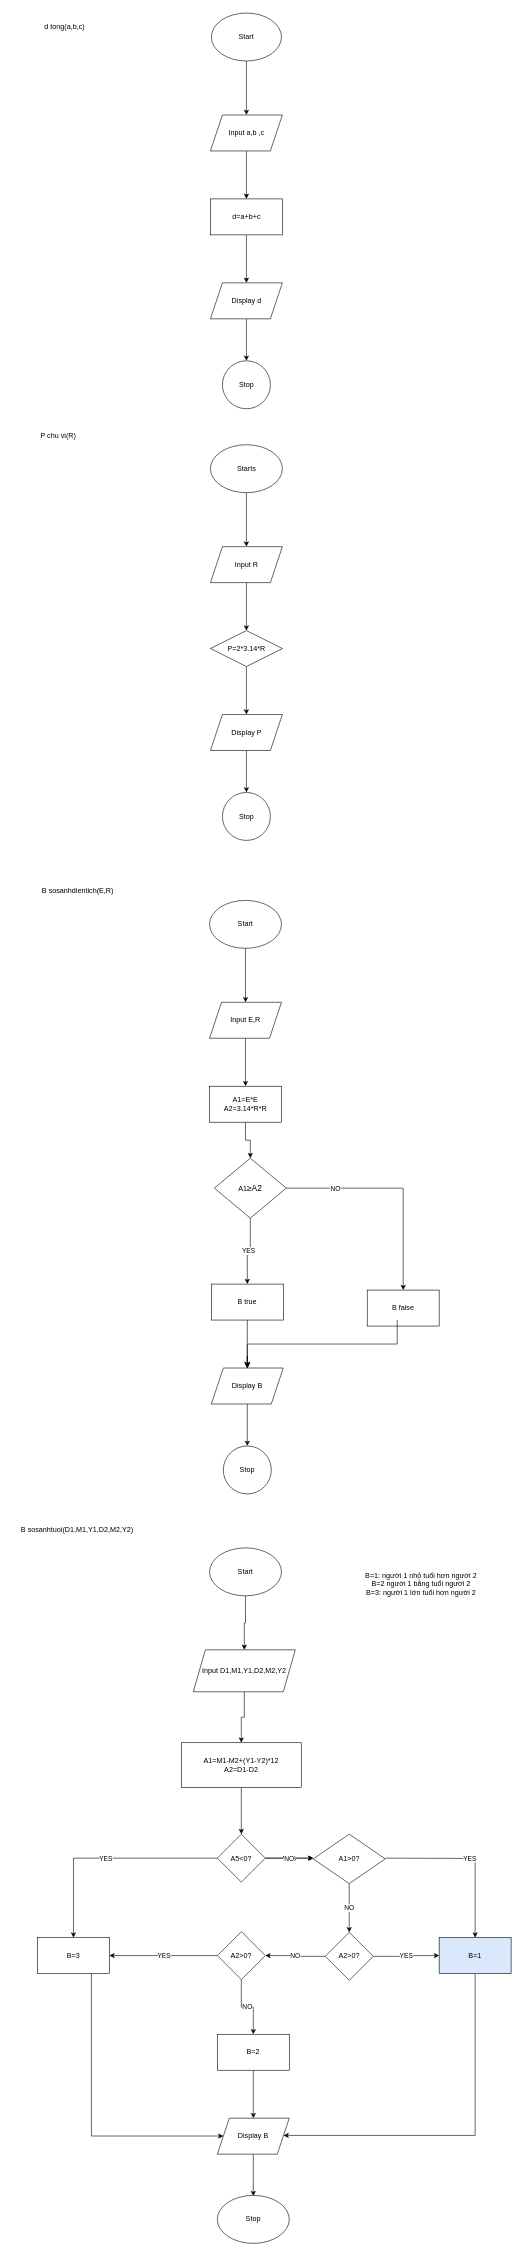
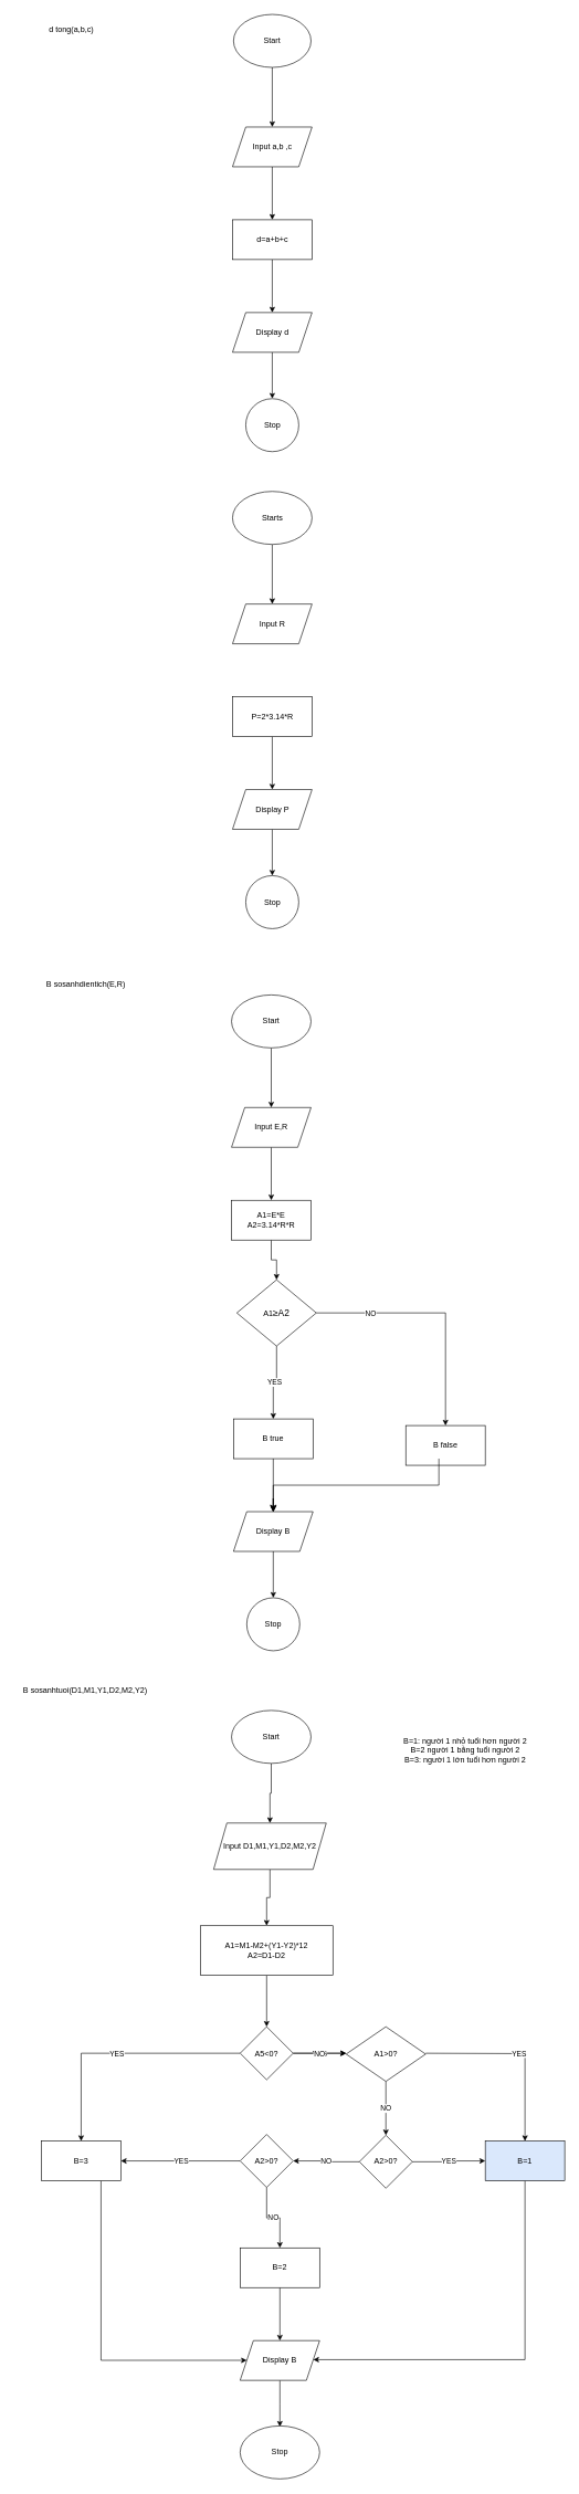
  <mxCell id="0" />
  <mxCell id="1" parent="0" />
  <mxCell id="2" value="d tong(a,b,c)" style="text;html=1;align=center;verticalAlign=middle;resizable=0;points=[];autosize=1;strokeColor=none;fillColor=none;" vertex="1" parent="1"><mxGeometry x="62" y="28" width="90" height="30" as="geometry" /></mxCell>
  <mxCell id="3" value="" style="edgeStyle=orthogonalEdgeStyle;rounded=0;orthogonalLoop=1;jettySize=auto;html=1;" edge="1" parent="1" source="4" target="6"><mxGeometry relative="1" as="geometry" /></mxCell>
  <mxCell id="4" value="Start" style="ellipse;whiteSpace=wrap;html=1;" vertex="1" parent="1"><mxGeometry x="352" width="117" height="80" as="geometry" y="20" /></mxCell>
  <mxCell id="5" value="" style="edgeStyle=orthogonalEdgeStyle;rounded=0;orthogonalLoop=1;jettySize=auto;html=1;" edge="1" parent="1" source="6" target="8"><mxGeometry relative="1" as="geometry" /></mxCell>
  <mxCell id="6" value="Input a,b ,c" style="shape=parallelogram;perimeter=parallelogramPerimeter;whiteSpace=wrap;html=1;fixedSize=1;" vertex="1" parent="1"><mxGeometry x="350.5" y="190" width="120" height="60" as="geometry" /></mxCell>
  <mxCell id="7" value="" style="edgeStyle=orthogonalEdgeStyle;rounded=0;orthogonalLoop=1;jettySize=auto;html=1;" edge="1" parent="1" source="8" target="10"><mxGeometry relative="1" as="geometry" /></mxCell>
  <mxCell id="8" value="d=a+b+c" style="whiteSpace=wrap;html=1;" vertex="1" parent="1"><mxGeometry x="350.5" y="330" width="120" height="60" as="geometry" /></mxCell>
  <mxCell id="9" value="" style="edgeStyle=orthogonalEdgeStyle;rounded=0;orthogonalLoop=1;jettySize=auto;html=1;" edge="1" parent="1" source="10" target="11"><mxGeometry relative="1" as="geometry" /></mxCell>
  <mxCell id="10" value="Display d" style="shape=parallelogram;perimeter=parallelogramPerimeter;whiteSpace=wrap;html=1;fixedSize=1;" vertex="1" parent="1"><mxGeometry x="350.5" y="470" width="120" height="60" as="geometry" /></mxCell>
  <mxCell id="11" value="Stop" style="ellipse;whiteSpace=wrap;html=1;" vertex="1" parent="1"><mxGeometry x="370.5" y="600" width="80" height="80" as="geometry" /></mxCell>
- <mxCell id="12" value="P chu vi(R)" style="text;html=1;align=center;verticalAlign=middle;whiteSpace=wrap;rounded=0;" vertex="1" parent="1"><mxGeometry x="62" y="710" width="70" height="30" as="geometry" /></mxCell>
  <mxCell id="13" value="" style="edgeStyle=orthogonalEdgeStyle;rounded=0;orthogonalLoop=1;jettySize=auto;html=1;" edge="1" parent="1" source="14" target="16"><mxGeometry relative="1" as="geometry" /></mxCell>
  <mxCell id="14" value="Starts" style="ellipse;whiteSpace=wrap;html=1;" vertex="1" parent="1"><mxGeometry x="350.5" y="740" width="120" height="80" as="geometry" /></mxCell>
- <mxCell id="15" value="" style="edgeStyle=orthogonalEdgeStyle;rounded=0;orthogonalLoop=1;jettySize=auto;html=1;" edge="1" parent="1" source="16" target="18"><mxGeometry relative="1" as="geometry" /></mxCell>
  <mxCell id="16" value="Input R" style="shape=parallelogram;perimeter=parallelogramPerimeter;whiteSpace=wrap;html=1;fixedSize=1;" vertex="1" parent="1"><mxGeometry x="350.5" y="910" width="120" height="60" as="geometry" /></mxCell>
  <mxCell id="17" value="" style="edgeStyle=orthogonalEdgeStyle;rounded=0;orthogonalLoop=1;jettySize=auto;html=1;" edge="1" parent="1" source="18" target="20"><mxGeometry relative="1" as="geometry" /></mxCell>
- <mxCell id="18" value="P=2*3.14*R" style="rhombus;whiteSpace=wrap;html=1;" vertex="1" parent="1"><mxGeometry x="350.5" y="1050" width="120" height="60" as="geometry" /></mxCell>
+ <mxCell id="18" value="P=2*3.14*R" style="whiteSpace=wrap;html=1;" vertex="1" parent="1"><mxGeometry x="350.5" y="1050" width="120" height="60" as="geometry" /></mxCell>
  <mxCell id="19" value="" style="edgeStyle=orthogonalEdgeStyle;rounded=0;orthogonalLoop=1;jettySize=auto;html=1;" edge="1" parent="1" source="20" target="21"><mxGeometry relative="1" as="geometry" /></mxCell>
  <mxCell id="20" value="Display P" style="shape=parallelogram;perimeter=parallelogramPerimeter;whiteSpace=wrap;html=1;fixedSize=1;" vertex="1" parent="1"><mxGeometry x="350.5" y="1190" width="120" height="60" as="geometry" /></mxCell>
  <mxCell id="21" value="Stop" style="ellipse;whiteSpace=wrap;html=1;" vertex="1" parent="1"><mxGeometry x="370.5" y="1320" width="80" height="80" as="geometry" /></mxCell>
  <mxCell id="22" value="B sosanhdientich(E,R)" style="text;html=1;align=center;verticalAlign=middle;whiteSpace=wrap;rounded=0;" vertex="1" parent="1"><mxGeometry x="67" y="1470" width="125" height="30" as="geometry" /></mxCell>
  <mxCell id="23" value="" style="edgeStyle=orthogonalEdgeStyle;rounded=0;orthogonalLoop=1;jettySize=auto;html=1;" edge="1" parent="1" source="24" target="26"><mxGeometry relative="1" as="geometry" /></mxCell>
  <mxCell id="24" value="Start" style="ellipse;whiteSpace=wrap;html=1;" vertex="1" parent="1"><mxGeometry x="349" y="1500" width="120" height="80" as="geometry" /></mxCell>
  <mxCell id="25" value="" style="edgeStyle=orthogonalEdgeStyle;rounded=0;orthogonalLoop=1;jettySize=auto;html=1;" edge="1" parent="1" source="26" target="28"><mxGeometry relative="1" as="geometry" /></mxCell>
  <mxCell id="26" value="Input E,R" style="shape=parallelogram;perimeter=parallelogramPerimeter;whiteSpace=wrap;html=1;fixedSize=1;" vertex="1" parent="1"><mxGeometry x="349" y="1670" width="120" height="60" as="geometry" /></mxCell>
  <mxCell id="27" value="" style="edgeStyle=orthogonalEdgeStyle;rounded=0;orthogonalLoop=1;jettySize=auto;html=1;" edge="1" parent="1" source="28" target="32"><mxGeometry relative="1" as="geometry" /></mxCell>
  <mxCell id="28" value="A1=E*E&lt;div&gt;A2=3.14*R*R&lt;/div&gt;" style="whiteSpace=wrap;html=1;" vertex="1" parent="1"><mxGeometry x="349" y="1810" width="120" height="60" as="geometry" /></mxCell>
  <mxCell id="29" value="" style="edgeStyle=orthogonalEdgeStyle;rounded=0;orthogonalLoop=1;jettySize=auto;html=1;" edge="1" parent="1" source="32" target="33"><mxGeometry relative="1" as="geometry" /></mxCell>
  <mxCell id="30" value="NO" style="edgeLabel;html=1;align=center;verticalAlign=middle;resizable=0;points=[];" connectable="0" vertex="1" parent="29"><mxGeometry x="-0.558" y="-1" relative="1" as="geometry"><mxPoint as="offset" /></mxGeometry></mxCell>
  <mxCell id="31" value="YES" style="edgeStyle=orthogonalEdgeStyle;rounded=0;orthogonalLoop=1;jettySize=auto;html=1;" edge="1" parent="1" source="32" target="35"><mxGeometry relative="1" as="geometry" /></mxCell>
  <mxCell id="32" value="A1&lt;font style=&quot;font-size: 14px;&quot;&gt;≥A2&lt;/font&gt;" style="rhombus;whiteSpace=wrap;html=1;" vertex="1" parent="1"><mxGeometry x="357" y="1930" width="120" height="100" as="geometry" /></mxCell>
  <mxCell id="33" value="B false" style="whiteSpace=wrap;html=1;" vertex="1" parent="1"><mxGeometry x="612" y="2150" width="120" height="60" as="geometry" /></mxCell>
  <mxCell id="34" value="" style="edgeStyle=orthogonalEdgeStyle;rounded=0;orthogonalLoop=1;jettySize=auto;html=1;" edge="1" parent="1" source="35" target="38"><mxGeometry relative="1" as="geometry" /></mxCell>
  <mxCell id="35" value="B true" style="whiteSpace=wrap;html=1;" vertex="1" parent="1"><mxGeometry x="352" y="2140" width="120" height="60" as="geometry" /></mxCell>
  <mxCell id="36" value="" style="edgeStyle=orthogonalEdgeStyle;rounded=0;orthogonalLoop=1;jettySize=auto;html=1;entryX=0.5;entryY=0;entryDx=0;entryDy=0;" edge="1" parent="1" source="38" target="38"><mxGeometry relative="1" as="geometry"><Array as="points"><mxPoint x="412" y="2260" /><mxPoint x="412" y="2260" /></Array></mxGeometry></mxCell>
  <mxCell id="37" value="" style="edgeStyle=orthogonalEdgeStyle;rounded=0;orthogonalLoop=1;jettySize=auto;html=1;" edge="1" parent="1" source="38" target="40"><mxGeometry relative="1" as="geometry" /></mxCell>
  <mxCell id="38" value="Display B" style="shape=parallelogram;perimeter=parallelogramPerimeter;whiteSpace=wrap;html=1;fixedSize=1;" vertex="1" parent="1"><mxGeometry x="352" y="2280" width="120" height="60" as="geometry" /></mxCell>
  <mxCell id="39" value="" style="edgeStyle=segmentEdgeStyle;endArrow=classic;html=1;curved=0;rounded=0;endSize=8;startSize=8;entryX=0.5;entryY=0;entryDx=0;entryDy=0;" edge="1" parent="1" target="38"><mxGeometry width="50" height="50" relative="1" as="geometry"><mxPoint x="662" y="2200" as="sourcePoint" /><mxPoint x="412" y="2270" as="targetPoint" /><Array as="points"><mxPoint x="662" y="2240" /><mxPoint x="412" y="2240" /></Array></mxGeometry></mxCell>
  <mxCell id="40" value="Stop" style="ellipse;whiteSpace=wrap;html=1;" vertex="1" parent="1"><mxGeometry x="372" y="2410" width="80" height="80" as="geometry" /></mxCell>
  <mxCell id="41" value="B sosanhtuoi(D1,M1,Y1,D2,M2,Y2)" style="text;html=1;align=center;verticalAlign=middle;whiteSpace=wrap;rounded=0;" vertex="1" parent="1"><mxGeometry x="20" y="2535" width="217" height="30" as="geometry" /></mxCell>
  <mxCell id="42" value="" style="edgeStyle=orthogonalEdgeStyle;rounded=0;orthogonalLoop=1;jettySize=auto;html=1;" edge="1" parent="1" source="43" target="46"><mxGeometry relative="1" as="geometry" /></mxCell>
  <mxCell id="43" value="Start" style="ellipse;whiteSpace=wrap;html=1;" vertex="1" parent="1"><mxGeometry x="349" y="2580" width="120" height="80" as="geometry" /></mxCell>
  <mxCell id="44" value="B=1: người 1 nhỏ tuổi hơn người 2&lt;div&gt;B=2 người 1 bằng tuổi người 2&lt;br&gt;&lt;div&gt;&lt;div&gt;B=3: người 1 lớn tuổi hơn người 2&lt;/div&gt;&lt;/div&gt;&lt;/div&gt;" style="text;html=1;align=center;verticalAlign=middle;whiteSpace=wrap;rounded=0;" vertex="1" parent="1"><mxGeometry x="582" y="2580" width="240" height="120" as="geometry" /></mxCell>
  <mxCell id="45" value="" style="edgeStyle=orthogonalEdgeStyle;rounded=0;orthogonalLoop=1;jettySize=auto;html=1;" edge="1" parent="1" source="46" target="48"><mxGeometry relative="1" as="geometry" /></mxCell>
  <mxCell id="46" value="Input D1,M1,Y1,D2,M2,Y2" style="shape=parallelogram;perimeter=parallelogramPerimeter;whiteSpace=wrap;html=1;fixedSize=1;" vertex="1" parent="1"><mxGeometry x="322" y="2750" width="170" height="70" as="geometry" /></mxCell>
  <mxCell id="47" value="" style="edgeStyle=orthogonalEdgeStyle;rounded=0;orthogonalLoop=1;jettySize=auto;html=1;" edge="1" parent="1" source="48" target="52"><mxGeometry relative="1" as="geometry" /></mxCell>
  <mxCell id="48" value="A1=M1-M2+(Y1-Y2)*12&lt;div&gt;A2=D1-D2&lt;/div&gt;" style="whiteSpace=wrap;html=1;" vertex="1" parent="1"><mxGeometry x="302" y="2905" width="200" height="75" as="geometry" /></mxCell>
  <mxCell id="49" value="YES" style="edgeStyle=orthogonalEdgeStyle;rounded=0;orthogonalLoop=1;jettySize=auto;html=1;" edge="1" parent="1" source="52" target="54"><mxGeometry relative="1" as="geometry" /></mxCell>
  <mxCell id="50" value="YES" style="edgeStyle=orthogonalEdgeStyle;rounded=0;orthogonalLoop=1;jettySize=auto;html=1;" edge="1" parent="1" source="52"><mxGeometry relative="1" as="geometry"><mxPoint x="522" y="3097.5" as="targetPoint" /></mxGeometry></mxCell>
  <mxCell id="51" value="NO" style="edgeStyle=orthogonalEdgeStyle;rounded=0;orthogonalLoop=1;jettySize=auto;html=1;" edge="1" parent="1" source="52"><mxGeometry relative="1" as="geometry"><mxPoint x="522" y="3097.5" as="targetPoint" /></mxGeometry></mxCell>
  <mxCell id="52" value="A5&amp;lt;0?" style="rhombus;whiteSpace=wrap;html=1;" vertex="1" parent="1"><mxGeometry x="362" y="3057.5" width="80" height="80" as="geometry" /></mxCell>
  <mxCell id="53" value="" style="edgeStyle=orthogonalEdgeStyle;rounded=0;orthogonalLoop=1;jettySize=auto;html=1;" edge="1" parent="1" source="54"><mxGeometry relative="1" as="geometry"><mxPoint x="372.083" y="3561" as="targetPoint" /><Array as="points"><mxPoint x="152" y="3561" /></Array></mxGeometry></mxCell>
  <mxCell id="54" value="B=3" style="whiteSpace=wrap;html=1;" vertex="1" parent="1"><mxGeometry x="62" y="3230" width="120" height="60" as="geometry" /></mxCell>
  <mxCell id="55" value="YES" style="edgeStyle=orthogonalEdgeStyle;rounded=0;orthogonalLoop=1;jettySize=auto;html=1;" edge="1" parent="1" target="57"><mxGeometry relative="1" as="geometry"><mxPoint x="642" y="3097.5" as="sourcePoint" /></mxGeometry></mxCell>
  <mxCell id="56" value="" style="edgeStyle=orthogonalEdgeStyle;rounded=0;orthogonalLoop=1;jettySize=auto;html=1;" edge="1" parent="1" source="57"><mxGeometry relative="1" as="geometry"><mxPoint x="472.417" y="3560" as="targetPoint" /><Array as="points"><mxPoint x="792" y="3560" /></Array></mxGeometry></mxCell>
  <mxCell id="57" value="B=1" style="whiteSpace=wrap;html=1;fillColor=#dae8fc;" vertex="1" parent="1"><mxGeometry x="732" y="3230" width="120" height="60" as="geometry" /></mxCell>
  <mxCell id="58" value="NO" style="edgeStyle=orthogonalEdgeStyle;rounded=0;orthogonalLoop=1;jettySize=auto;html=1;" edge="1" parent="1" source="59" target="62"><mxGeometry relative="1" as="geometry" /></mxCell>
  <mxCell id="59" value="A1&amp;gt;0?" style="rhombus;whiteSpace=wrap;html=1;" vertex="1" parent="1"><mxGeometry x="522" y="3057.5" width="120" height="82.5" as="geometry" /></mxCell>
  <mxCell id="60" value="YES" style="edgeStyle=orthogonalEdgeStyle;rounded=0;orthogonalLoop=1;jettySize=auto;html=1;" edge="1" parent="1" source="62" target="57"><mxGeometry relative="1" as="geometry" /></mxCell>
  <mxCell id="61" value="NO" style="edgeStyle=orthogonalEdgeStyle;rounded=0;orthogonalLoop=1;jettySize=auto;html=1;" edge="1" parent="1" source="62" target="65"><mxGeometry relative="1" as="geometry" /></mxCell>
  <mxCell id="62" value="A2&amp;gt;0?" style="rhombus;whiteSpace=wrap;html=1;" vertex="1" parent="1"><mxGeometry x="542" y="3221.25" width="80" height="80" as="geometry" /></mxCell>
  <mxCell id="63" value="NO" style="edgeStyle=orthogonalEdgeStyle;rounded=0;orthogonalLoop=1;jettySize=auto;html=1;" edge="1" parent="1" source="65" target="67"><mxGeometry relative="1" as="geometry"><Array as="points"><mxPoint x="402" y="3346" /><mxPoint x="422" y="3346" /></Array></mxGeometry></mxCell>
  <mxCell id="64" value="YES" style="edgeStyle=orthogonalEdgeStyle;rounded=0;orthogonalLoop=1;jettySize=auto;html=1;" edge="1" parent="1" source="65"><mxGeometry relative="1" as="geometry"><mxPoint x="182" y="3260" as="targetPoint" /></mxGeometry></mxCell>
  <mxCell id="65" value="A2&amp;gt;0?" style="rhombus;whiteSpace=wrap;html=1;" vertex="1" parent="1"><mxGeometry x="362" y="3220" width="80" height="80" as="geometry" /></mxCell>
  <mxCell id="66" value="" style="edgeStyle=orthogonalEdgeStyle;rounded=0;orthogonalLoop=1;jettySize=auto;html=1;" edge="1" parent="1" source="67" target="69"><mxGeometry relative="1" as="geometry" /></mxCell>
  <mxCell id="67" value="B=2" style="whiteSpace=wrap;html=1;" vertex="1" parent="1"><mxGeometry x="362" y="3391.25" width="120" height="60" as="geometry" /></mxCell>
  <mxCell id="68" value="" style="edgeStyle=orthogonalEdgeStyle;rounded=0;orthogonalLoop=1;jettySize=auto;html=1;" edge="1" parent="1" source="69"><mxGeometry relative="1" as="geometry"><mxPoint x="422" y="3661.25" as="targetPoint" /></mxGeometry></mxCell>
  <mxCell id="69" value="Display B" style="shape=parallelogram;perimeter=parallelogramPerimeter;whiteSpace=wrap;html=1;fixedSize=1;" vertex="1" parent="1"><mxGeometry x="362" y="3531.25" width="120" height="60" as="geometry" /></mxCell>
  <mxCell id="70" value="Stop" style="ellipse;whiteSpace=wrap;html=1;" vertex="1" parent="1"><mxGeometry x="362" y="3660" width="120" height="80" as="geometry" /></mxCell>
